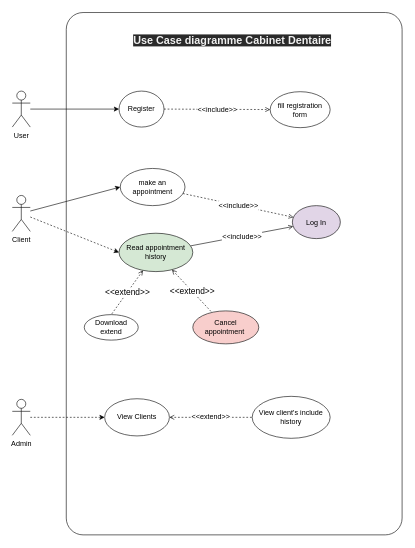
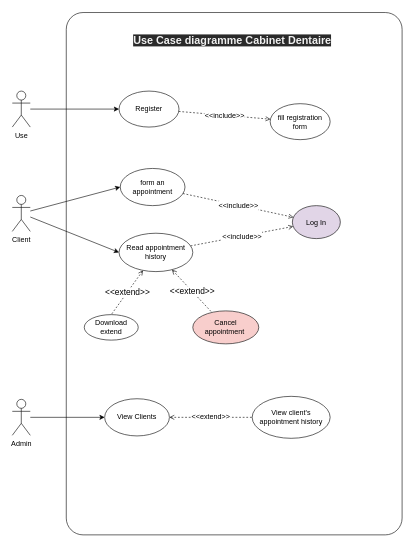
  <mxCell id="0" />
  <mxCell id="1" parent="0" />
  <mxCell id="2" value="" style="rounded=1;whiteSpace=wrap;html=1;arcSize=5;" vertex="1" parent="1"><mxGeometry x="110" y="20" width="560" height="871" as="geometry" /></mxCell>
  <mxCell id="3" value="" style="edgeStyle=none;html=1;fontSize=14;endArrow=classic;endFill=1;entryX=0;entryY=0.5;entryDx=0;entryDy=0;" edge="1" parent="1" source="5" target="12"><mxGeometry relative="1" as="geometry"><mxPoint x="130.059" y="381.545" as="targetPoint" /></mxGeometry></mxCell>
- <mxCell id="4" style="edgeStyle=none;html=1;entryX=0;entryY=0.5;entryDx=0;entryDy=0;fontSize=14;endArrow=classic;endFill=1;dashed=1;" edge="1" parent="1" source="5" target="17"><mxGeometry relative="1" as="geometry" /></mxCell>
+ <mxCell id="4" style="edgeStyle=none;html=1;entryX=0;entryY=0.5;entryDx=0;entryDy=0;fontSize=14;endArrow=classic;endFill=1;" edge="1" parent="1" source="5" target="17"><mxGeometry relative="1" as="geometry" /></mxCell>
  <mxCell id="5" value="Client" style="shape=umlActor;verticalLabelPosition=bottom;verticalAlign=top;html=1;outlineConnect=0;" vertex="1" parent="1"><mxGeometry x="20" y="325" width="30" height="60" as="geometry" /></mxCell>
  <mxCell id="6" style="edgeStyle=none;html=1;entryX=0;entryY=0.5;entryDx=0;entryDy=0;fontSize=14;" edge="1" parent="1" source="7" target="9"><mxGeometry relative="1" as="geometry" /></mxCell>
- <mxCell id="7" value="User" style="shape=umlActor;verticalLabelPosition=bottom;verticalAlign=top;html=1;outlineConnect=0;" vertex="1" parent="1"><mxGeometry x="20" y="151" width="30" height="60" as="geometry" /></mxCell>
+ <mxCell id="7" value="Use" style="shape=umlActor;verticalLabelPosition=bottom;verticalAlign=top;html=1;outlineConnect=0;" vertex="1" parent="1"><mxGeometry x="20" y="151" width="30" height="60" as="geometry" /></mxCell>
  <mxCell id="8" value="&lt;font style=&quot;font-size: 12px&quot;&gt;&amp;lt;&amp;lt;include&amp;gt;&amp;gt;&lt;/font&gt;" style="edgeStyle=none;html=1;fontSize=14;dashed=1;endArrow=open;endFill=0;" edge="1" parent="1" source="9" target="10"><mxGeometry relative="1" as="geometry" /></mxCell>
- <mxCell id="9" value="&lt;font style=&quot;font-size: 12px&quot;&gt;Register&lt;/font&gt;" style="ellipse;whiteSpace=wrap;html=1;" vertex="1" parent="1"><mxGeometry x="198" y="151" width="75" height="60" as="geometry" /></mxCell>
- <mxCell id="10" value="&lt;font style=&quot;font-size: 12px&quot;&gt;fill registration form&lt;/font&gt;" style="ellipse;whiteSpace=wrap;html=1;" vertex="1" parent="1"><mxGeometry x="450" y="152" width="100" height="60" as="geometry" /></mxCell>
+ <mxCell id="9" value="&lt;font style=&quot;font-size: 12px&quot;&gt;Register&lt;/font&gt;" style="ellipse;whiteSpace=wrap;html=1;" vertex="1" parent="1"><mxGeometry x="198" y="151" width="100" height="60" as="geometry" /></mxCell>
+ <mxCell id="10" value="&lt;font style=&quot;font-size: 12px&quot;&gt;fill registration form&lt;/font&gt;" style="ellipse;whiteSpace=wrap;html=1;" vertex="1" parent="1"><mxGeometry x="450" y="172" width="100" height="60" as="geometry" /></mxCell>
  <mxCell id="11" value="&lt;font style=&quot;font-size: 12px&quot;&gt;&amp;lt;&amp;lt;include&amp;gt;&amp;gt;&lt;/font&gt;" style="edgeStyle=none;html=1;fontSize=14;endArrow=open;endFill=0;dashed=1;" edge="1" parent="1" source="12" target="13"><mxGeometry relative="1" as="geometry" /></mxCell>
- <mxCell id="12" value="&lt;font style=&quot;font-size: 12px&quot;&gt;make an appointment&lt;/font&gt;" style="ellipse;whiteSpace=wrap;html=1;" vertex="1" parent="1"><mxGeometry x="200" y="280" width="108" height="62" as="geometry" /></mxCell>
+ <mxCell id="12" value="&lt;font style=&quot;font-size: 12px&quot;&gt;form an appointment&lt;/font&gt;" style="ellipse;whiteSpace=wrap;html=1;" vertex="1" parent="1"><mxGeometry x="200" y="280" width="108" height="62" as="geometry" /></mxCell>
  <mxCell id="13" value="&lt;font style=&quot;font-size: 12px&quot;&gt;Log In&lt;/font&gt;" style="ellipse;whiteSpace=wrap;html=1;fillColor=#e1d5e7;" vertex="1" parent="1"><mxGeometry x="487" y="342" width="80" height="55" as="geometry" /></mxCell>
- <mxCell id="14" value="&lt;font style=&quot;font-size: 12px&quot;&gt;&amp;lt;&amp;lt;include&amp;gt;&amp;gt;&lt;/font&gt;" style="edgeStyle=none;html=1;fontSize=14;endArrow=open;endFill=0;dashed=0;" edge="1" parent="1" source="17" target="13"><mxGeometry relative="1" as="geometry" /></mxCell>
+ <mxCell id="14" value="&lt;font style=&quot;font-size: 12px&quot;&gt;&amp;lt;&amp;lt;include&amp;gt;&amp;gt;&lt;/font&gt;" style="edgeStyle=none;html=1;fontSize=14;endArrow=open;endFill=0;dashed=1;" edge="1" parent="1" source="17" target="13"><mxGeometry relative="1" as="geometry" /></mxCell>
  <mxCell id="15" value="&amp;lt;&amp;lt;extend&amp;gt;&amp;gt;" style="edgeStyle=none;html=1;dashed=1;fontSize=14;endArrow=none;endFill=0;startArrow=open;startFill=0;" edge="1" parent="1" source="17" target="18"><mxGeometry relative="1" as="geometry" /></mxCell>
  <mxCell id="16" value="&amp;lt;&amp;lt;extend&amp;gt;&amp;gt;" style="edgeStyle=none;html=1;entryX=0.5;entryY=0;entryDx=0;entryDy=0;dashed=1;fontSize=14;endArrow=none;endFill=0;startArrow=open;startFill=0;" edge="1" parent="1" source="17" target="19"><mxGeometry relative="1" as="geometry" /></mxCell>
- <mxCell id="17" value="&lt;font style=&quot;font-size: 12px&quot;&gt;Read appointment history&lt;/font&gt;" style="ellipse;whiteSpace=wrap;html=1;fillColor=#d5e8d4;" vertex="1" parent="1"><mxGeometry x="198" y="388" width="123" height="64" as="geometry" /></mxCell>
+ <mxCell id="17" value="&lt;font style=&quot;font-size: 12px&quot;&gt;Read appointment history&lt;/font&gt;" style="ellipse;whiteSpace=wrap;html=1;" vertex="1" parent="1"><mxGeometry x="198" y="388" width="123" height="64" as="geometry" /></mxCell>
  <mxCell id="18" value="&lt;font style=&quot;font-size: 12px&quot;&gt;Cancel appointment&amp;nbsp;&lt;/font&gt;" style="ellipse;whiteSpace=wrap;html=1;fillColor=#f8cecc;" vertex="1" parent="1"><mxGeometry x="321" y="517.5" width="110" height="55" as="geometry" /></mxCell>
  <mxCell id="19" value="&lt;span class=&quot;VIiyi&quot; lang=&quot;en&quot;&gt;Download extend&lt;/span&gt;" style="ellipse;whiteSpace=wrap;html=1;" vertex="1" parent="1"><mxGeometry x="140" y="523.75" width="90" height="42.5" as="geometry" /></mxCell>
  <mxCell id="20" value="&lt;b style=&quot;color: rgb(240 , 240 , 240) ; font-family: &amp;#34;helvetica&amp;#34; ; font-size: 18px ; font-style: normal ; letter-spacing: normal ; text-align: center ; text-indent: 0px ; text-transform: none ; word-spacing: 0px ; background-color: rgb(42 , 42 , 42)&quot;&gt;Use Case diagramme Cabinet Dentaire&lt;/b&gt;" style="text;whiteSpace=wrap;html=1;fontSize=12;" vertex="1" parent="1"><mxGeometry x="220" y="50" width="360" height="30" as="geometry" /></mxCell>
- <mxCell id="21" style="edgeStyle=none;html=1;entryX=0;entryY=0.5;entryDx=0;entryDy=0;fontSize=12;startArrow=none;startFill=0;endArrow=classic;endFill=1;dashed=1;" edge="1" parent="1" source="22" target="24"><mxGeometry relative="1" as="geometry" /></mxCell>
+ <mxCell id="21" style="edgeStyle=none;html=1;entryX=0;entryY=0.5;entryDx=0;entryDy=0;fontSize=12;startArrow=none;startFill=0;endArrow=classic;endFill=1;" edge="1" parent="1" source="22" target="24"><mxGeometry relative="1" as="geometry" /></mxCell>
  <mxCell id="22" value="Admin" style="shape=umlActor;verticalLabelPosition=bottom;verticalAlign=top;html=1;outlineConnect=0;" vertex="1" parent="1"><mxGeometry x="20" y="665" width="30" height="60" as="geometry" /></mxCell>
  <mxCell id="23" value="&amp;lt;&amp;lt;extend&amp;gt;&amp;gt;" style="edgeStyle=none;html=1;entryX=0;entryY=0.5;entryDx=0;entryDy=0;dashed=1;fontSize=12;startArrow=open;startFill=0;endArrow=none;endFill=0;" edge="1" parent="1" source="24" target="25"><mxGeometry relative="1" as="geometry" /></mxCell>
  <mxCell id="24" value="&lt;font style=&quot;font-size: 12px&quot;&gt;View Clients&lt;/font&gt;" style="ellipse;whiteSpace=wrap;html=1;" vertex="1" parent="1"><mxGeometry x="174" y="664" width="108" height="62" as="geometry" /></mxCell>
- <mxCell id="25" value="&lt;font style=&quot;font-size: 12px&quot;&gt;View client's include history&lt;/font&gt;" style="ellipse;whiteSpace=wrap;html=1;" vertex="1" parent="1"><mxGeometry x="420" y="660" width="130" height="70" as="geometry" /></mxCell>
+ <mxCell id="25" value="&lt;font style=&quot;font-size: 12px&quot;&gt;View client's appointment history&lt;/font&gt;" style="ellipse;whiteSpace=wrap;html=1;" vertex="1" parent="1"><mxGeometry x="420" y="660" width="130" height="70" as="geometry" /></mxCell>
